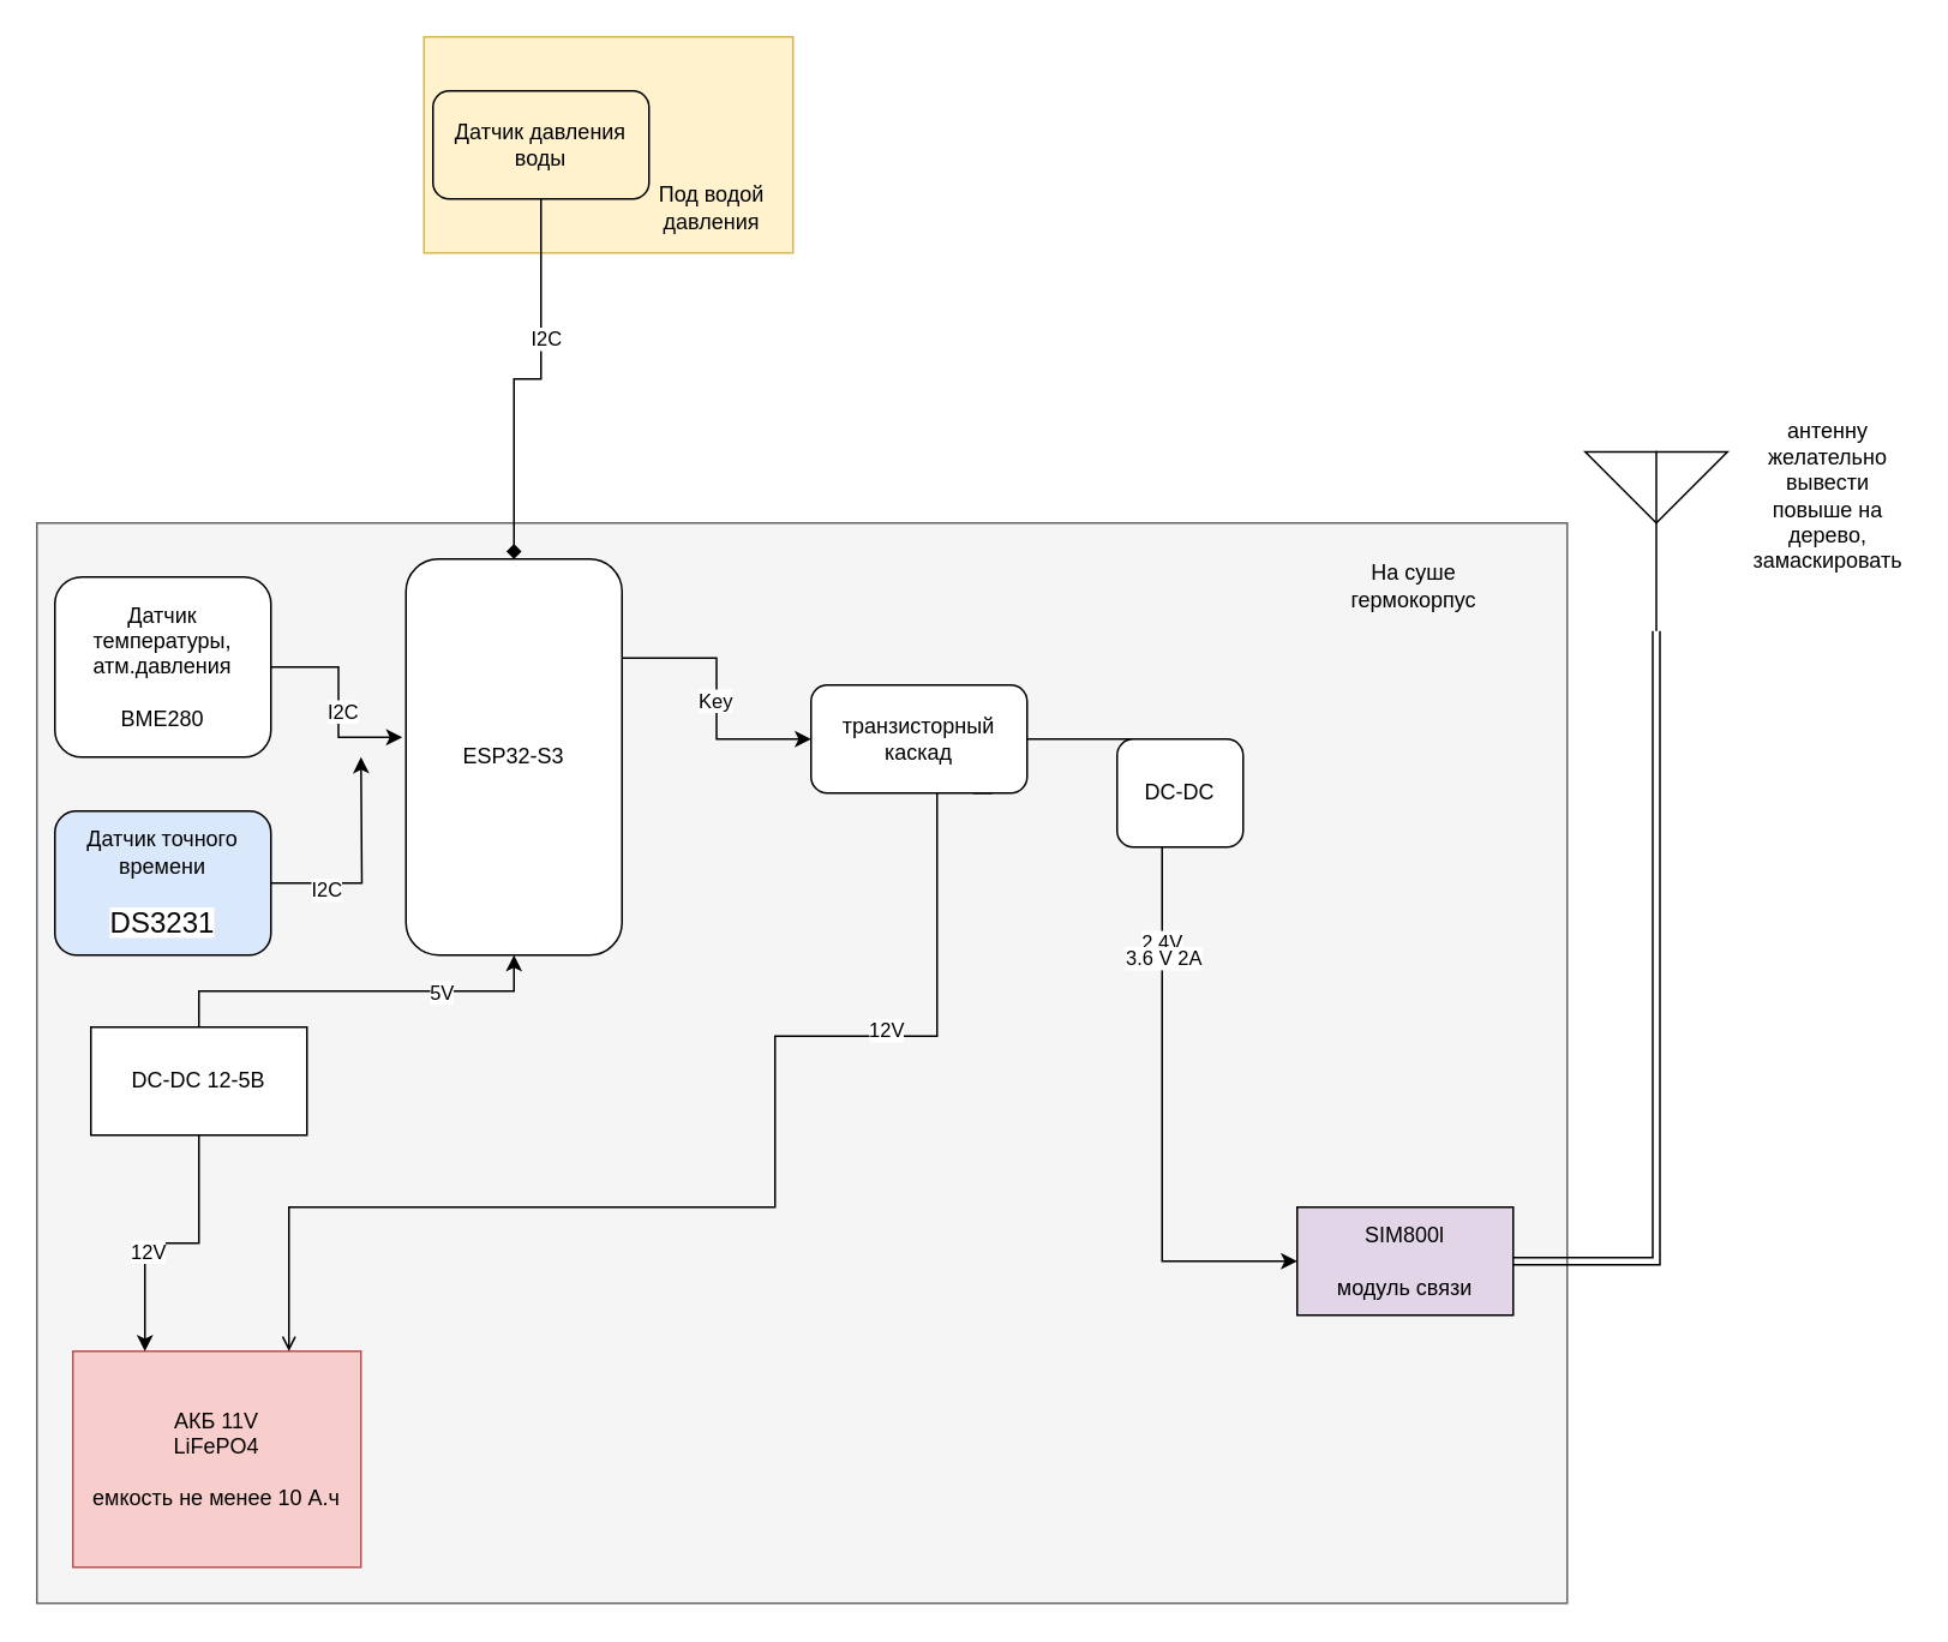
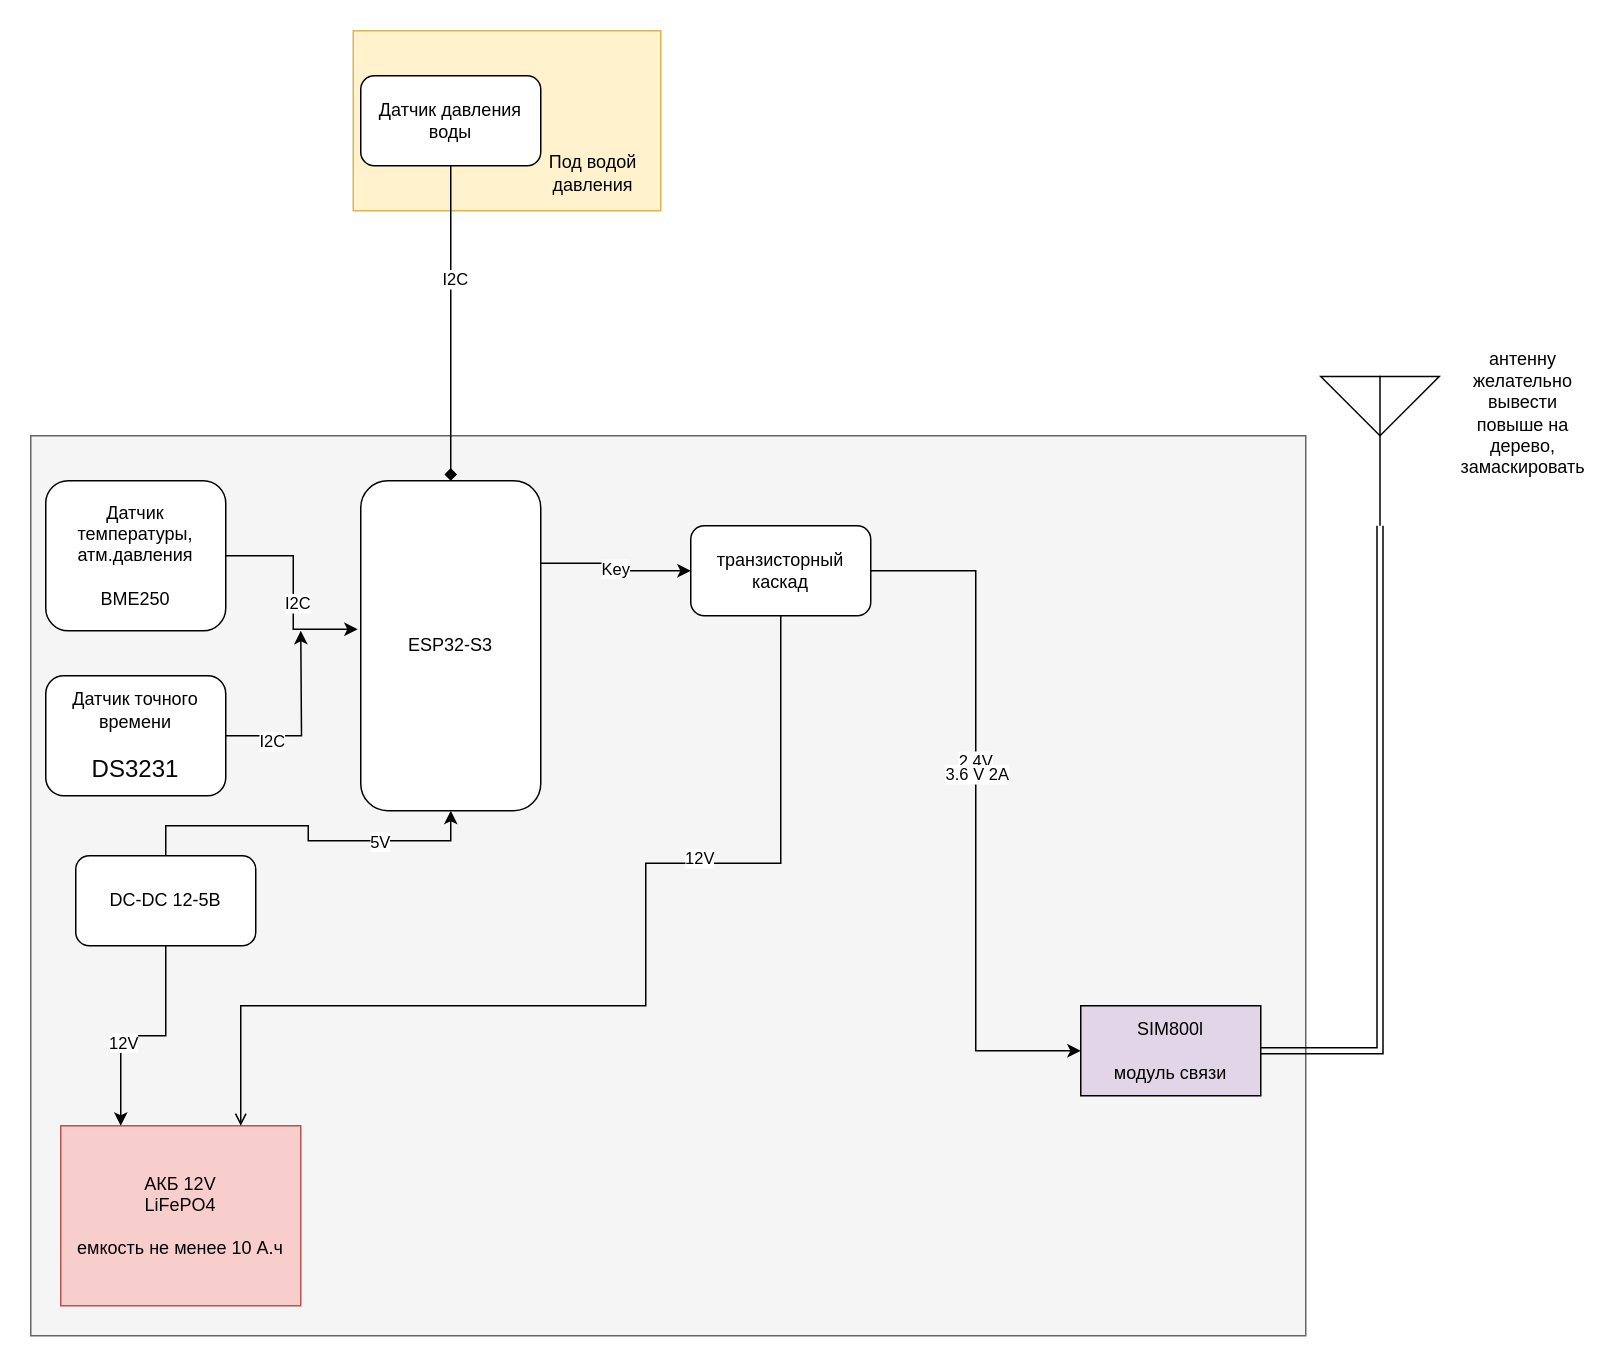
  <mxCell id="0" />
  <mxCell id="1" parent="0" />
  <mxCell id="2" value="" style="rounded=0;whiteSpace=wrap;html=1;fillColor=#f5f5f5;fontColor=#333333;strokeColor=#666666;" vertex="1" parent="1"><mxGeometry x="20" y="290" width="850" height="600" as="geometry" /></mxCell>
  <mxCell id="3" style="edgeStyle=orthogonalEdgeStyle;rounded=0;orthogonalLoop=1;jettySize=auto;html=1;exitX=1;exitY=0.25;exitDx=0;exitDy=0;entryX=0;entryY=0.5;entryDx=0;entryDy=0;" edge="1" parent="1" source="5" target="18"><mxGeometry relative="1" as="geometry" /></mxCell>
  <mxCell id="4" value="Key" style="edgeLabel;html=1;align=center;verticalAlign=middle;resizable=0;points=[];" vertex="1" connectable="0" parent="3"><mxGeometry x="0.011" y="-1" relative="1" as="geometry"><mxPoint as="offset" /></mxGeometry></mxCell>
- <mxCell id="5" value="ESP32-S3" style="rounded=1;whiteSpace=wrap;html=1;" vertex="1" parent="1"><mxGeometry x="225" y="310" width="120" height="220" as="geometry" /></mxCell>
- <mxCell id="6" value="Датчик температуры, атм.давления&lt;br&gt;&lt;br&gt;&lt;div&gt;BME280&lt;/div&gt;" style="rounded=1;whiteSpace=wrap;html=1;" vertex="1" parent="1"><mxGeometry x="30" y="320" width="120" height="100" as="geometry" /></mxCell>
- <mxCell id="7" value="АКБ 11V&lt;br&gt;LiFePO4&lt;div&gt;&lt;br&gt;емкость не менее 10 А.ч&lt;/div&gt;" style="rounded=0;whiteSpace=wrap;html=1;fillColor=#f8cecc;strokeColor=#b85450;direction=south;" vertex="1" parent="1"><mxGeometry x="40" y="750" width="160" height="120" as="geometry" /></mxCell>
+ <mxCell id="5" value="ESP32-S3" style="rounded=1;whiteSpace=wrap;html=1;" vertex="1" parent="1"><mxGeometry x="240" y="320" width="120" height="220" as="geometry" /></mxCell>
+ <mxCell id="6" value="Датчик температуры, атм.давления&lt;br&gt;&lt;br&gt;&lt;div&gt;BME250&lt;/div&gt;" style="rounded=1;whiteSpace=wrap;html=1;" vertex="1" parent="1"><mxGeometry x="30" y="320" width="120" height="100" as="geometry" /></mxCell>
+ <mxCell id="7" value="АКБ 12V&lt;br&gt;LiFePO4&lt;div&gt;&lt;br&gt;емкость не менее 10 А.ч&lt;/div&gt;" style="rounded=0;whiteSpace=wrap;html=1;fillColor=#f8cecc;strokeColor=#b85450;direction=south;" vertex="1" parent="1"><mxGeometry x="40" y="750" width="160" height="120" as="geometry" /></mxCell>
  <mxCell id="8" style="edgeStyle=orthogonalEdgeStyle;rounded=0;orthogonalLoop=1;jettySize=auto;html=1;exitX=0.5;exitY=0;exitDx=0;exitDy=0;entryX=0.5;entryY=1;entryDx=0;entryDy=0;" edge="1" parent="1" source="12" target="5"><mxGeometry relative="1" as="geometry" /></mxCell>
  <mxCell id="9" value="5V" style="edgeLabel;html=1;align=center;verticalAlign=middle;resizable=0;points=[];" vertex="1" connectable="0" parent="8"><mxGeometry x="0.433" relative="1" as="geometry"><mxPoint as="offset" /></mxGeometry></mxCell>
  <mxCell id="10" style="edgeStyle=orthogonalEdgeStyle;rounded=0;orthogonalLoop=1;jettySize=auto;html=1;exitX=0.5;exitY=1;exitDx=0;exitDy=0;entryX=0;entryY=0.75;entryDx=0;entryDy=0;" edge="1" parent="1" source="12" target="7"><mxGeometry relative="1" as="geometry" /></mxCell>
  <mxCell id="11" value="12V" style="edgeLabel;html=1;align=center;verticalAlign=middle;resizable=0;points=[];" vertex="1" connectable="0" parent="10"><mxGeometry x="0.248" y="1" relative="1" as="geometry"><mxPoint as="offset" /></mxGeometry></mxCell>
- <mxCell id="12" value="DC-DC 12-5В" style="whiteSpace=wrap;html=1;rounded=0;" vertex="1" parent="1"><mxGeometry x="50" y="570" width="120" height="60" as="geometry" /></mxCell>
+ <mxCell id="12" value="DC-DC 12-5В" style="rounded=1;whiteSpace=wrap;html=1;" vertex="1" parent="1"><mxGeometry x="50" y="570" width="120" height="60" as="geometry" /></mxCell>
  <mxCell id="13" style="edgeStyle=orthogonalEdgeStyle;rounded=0;orthogonalLoop=1;jettySize=auto;html=1;exitX=1;exitY=0.5;exitDx=0;exitDy=0;entryX=0;entryY=0.5;entryDx=0;entryDy=0;" edge="1" parent="1" source="18" target="19"><mxGeometry relative="1" as="geometry" /></mxCell>
  <mxCell id="14" value="2.4V" style="edgeLabel;html=1;align=center;verticalAlign=middle;resizable=0;points=[];" vertex="1" connectable="0" parent="13"><mxGeometry x="-0.15" y="-1" relative="1" as="geometry"><mxPoint as="offset" /></mxGeometry></mxCell>
  <mxCell id="15" value="3.6 V 2А" style="edgeLabel;html=1;align=center;verticalAlign=middle;resizable=0;points=[];" vertex="1" connectable="0" parent="13"><mxGeometry x="-0.107" relative="1" as="geometry"><mxPoint as="offset" /></mxGeometry></mxCell>
  <mxCell id="16" style="edgeStyle=orthogonalEdgeStyle;rounded=0;orthogonalLoop=1;jettySize=auto;html=1;exitX=0.75;exitY=1;exitDx=0;exitDy=0;entryX=0;entryY=0.25;entryDx=0;entryDy=0;endArrow=open;" edge="1" parent="1" source="18" target="7"><mxGeometry relative="1" as="geometry"><Array as="points"><mxPoint x="550" y="400" /><mxPoint x="520" y="400" /><mxPoint x="520" y="575" /><mxPoint x="430" y="575" /><mxPoint x="430" y="670" /><mxPoint x="160" y="670" /></Array></mxGeometry></mxCell>
  <mxCell id="17" value="12V" style="edgeLabel;html=1;align=center;verticalAlign=middle;resizable=0;points=[];" vertex="1" connectable="0" parent="16"><mxGeometry x="-0.281" y="-4" relative="1" as="geometry"><mxPoint as="offset" /></mxGeometry></mxCell>
- <mxCell id="18" value="транзисторный каскад" style="rounded=1;whiteSpace=wrap;html=1;" vertex="1" parent="1"><mxGeometry x="450" y="380" width="120" height="60" as="geometry" /></mxCell>
+ <mxCell id="18" value="транзисторный каскад" style="rounded=1;whiteSpace=wrap;html=1;" vertex="1" parent="1"><mxGeometry x="460" y="350" width="120" height="60" as="geometry" /></mxCell>
  <mxCell id="19" value="SIM800l&lt;br&gt;&lt;br&gt;модуль связи" style="rounded=0;whiteSpace=wrap;html=1;fillColor=#e1d5e7;" vertex="1" parent="1"><mxGeometry x="720" y="670" width="120" height="60" as="geometry" /></mxCell>
  <mxCell id="20" value="" style="verticalLabelPosition=bottom;shadow=0;dashed=0;align=center;html=1;verticalAlign=top;shape=mxgraph.electrical.radio.aerial_-_antenna_2;" vertex="1" parent="1"><mxGeometry x="880" y="250" width="79" height="100" as="geometry" /></mxCell>
  <mxCell id="21" style="rounded=0;orthogonalLoop=1;jettySize=auto;html=1;exitX=1;exitY=0.5;exitDx=0;exitDy=0;entryX=0.5;entryY=1;entryDx=0;entryDy=0;entryPerimeter=0;edgeStyle=orthogonalEdgeStyle;shape=link;" edge="1" parent="1" source="19" target="20"><mxGeometry relative="1" as="geometry" /></mxCell>
  <mxCell id="22" style="edgeStyle=orthogonalEdgeStyle;rounded=0;orthogonalLoop=1;jettySize=auto;html=1;exitX=1;exitY=0.5;exitDx=0;exitDy=0;entryX=-0.017;entryY=0.45;entryDx=0;entryDy=0;entryPerimeter=0;" edge="1" parent="1" source="6" target="5"><mxGeometry relative="1" as="geometry" /></mxCell>
  <mxCell id="23" value="I2C" style="edgeLabel;html=1;align=center;verticalAlign=middle;resizable=0;points=[];" vertex="1" connectable="0" parent="22"><mxGeometry x="0.112" y="2" relative="1" as="geometry"><mxPoint as="offset" /></mxGeometry></mxCell>
- <mxCell id="24" value="DC-DC" style="rounded=1;whiteSpace=wrap;html=1;" vertex="1" parent="1"><mxGeometry x="620" y="410" width="70" height="60" as="geometry" /></mxCell>
  <mxCell id="25" style="edgeStyle=orthogonalEdgeStyle;rounded=0;orthogonalLoop=1;jettySize=auto;html=1;exitX=1;exitY=0.5;exitDx=0;exitDy=0;" edge="1" parent="1" source="27"><mxGeometry relative="1" as="geometry"><mxPoint x="200" y="420" as="targetPoint" /></mxGeometry></mxCell>
  <mxCell id="26" value="I2C" style="edgeLabel;html=1;align=center;verticalAlign=middle;resizable=0;points=[];" vertex="1" connectable="0" parent="25"><mxGeometry x="-0.509" y="-3" relative="1" as="geometry"><mxPoint as="offset" /></mxGeometry></mxCell>
- <mxCell id="27" value="Датчик точного времени&lt;br&gt;&lt;br&gt;&lt;span style=&quot;color: rgb(7, 7, 7); font-family: Onest, arial, sans-serif; font-size: 16px; text-align: start; background-color: rgb(255, 255, 255);&quot;&gt;DS3231&lt;/span&gt;" style="rounded=1;whiteSpace=wrap;html=1;fillColor=#dae8fc;" vertex="1" parent="1"><mxGeometry x="30" y="450" width="120" height="80" as="geometry" /></mxCell>
+ <mxCell id="27" value="Датчик точного времени&lt;br&gt;&lt;br&gt;&lt;span style=&quot;color: rgb(7, 7, 7); font-family: Onest, arial, sans-serif; font-size: 16px; text-align: start; background-color: rgb(255, 255, 255);&quot;&gt;DS3231&lt;/span&gt;" style="rounded=1;whiteSpace=wrap;html=1;" vertex="1" parent="1"><mxGeometry x="30" y="450" width="120" height="80" as="geometry" /></mxCell>
  <mxCell id="28" value="" style="rounded=0;whiteSpace=wrap;html=1;fillColor=#fff2cc;strokeColor=#d6b656;" vertex="1" parent="1"><mxGeometry x="235" y="20" width="205" height="120" as="geometry" /></mxCell>
  <mxCell id="29" style="edgeStyle=orthogonalEdgeStyle;rounded=0;orthogonalLoop=1;jettySize=auto;html=1;exitX=0.5;exitY=1;exitDx=0;exitDy=0;entryX=0.5;entryY=0;entryDx=0;entryDy=0;endArrow=diamond;" edge="1" parent="1" source="31" target="5"><mxGeometry relative="1" as="geometry" /></mxCell>
  <mxCell id="30" value="I2C" style="edgeLabel;html=1;align=center;verticalAlign=middle;resizable=0;points=[];" vertex="1" connectable="0" parent="29"><mxGeometry x="-0.286" y="2" relative="1" as="geometry"><mxPoint as="offset" /></mxGeometry></mxCell>
- <mxCell id="31" value="Датчик давления воды" style="rounded=1;whiteSpace=wrap;html=1;fillColor=#fff2cc;" vertex="1" parent="1"><mxGeometry x="240" y="50" width="120" height="60" as="geometry" /></mxCell>
+ <mxCell id="31" value="Датчик давления воды" style="rounded=1;whiteSpace=wrap;html=1;" vertex="1" parent="1"><mxGeometry x="240" y="50" width="120" height="60" as="geometry" /></mxCell>
  <mxCell id="32" value="Под водой давления" style="text;html=1;whiteSpace=wrap;strokeColor=none;fillColor=none;align=center;verticalAlign=middle;rounded=0;" vertex="1" parent="1"><mxGeometry x="350" y="100" width="90" height="30" as="geometry" /></mxCell>
- <mxCell id="33" value="На суше гермокорпус" style="text;html=1;whiteSpace=wrap;strokeColor=none;fillColor=none;align=center;verticalAlign=middle;rounded=0;" vertex="1" parent="1"><mxGeometry x="740" y="310" width="90" height="30" as="geometry" /></mxCell>
  <mxCell id="34" value="антенну желательно вывести повыше на дерево, замаскировать" style="text;html=1;whiteSpace=wrap;strokeColor=none;fillColor=none;align=center;verticalAlign=middle;rounded=0;" vertex="1" parent="1"><mxGeometry x="970" y="260" width="90" height="30" as="geometry" /></mxCell>
